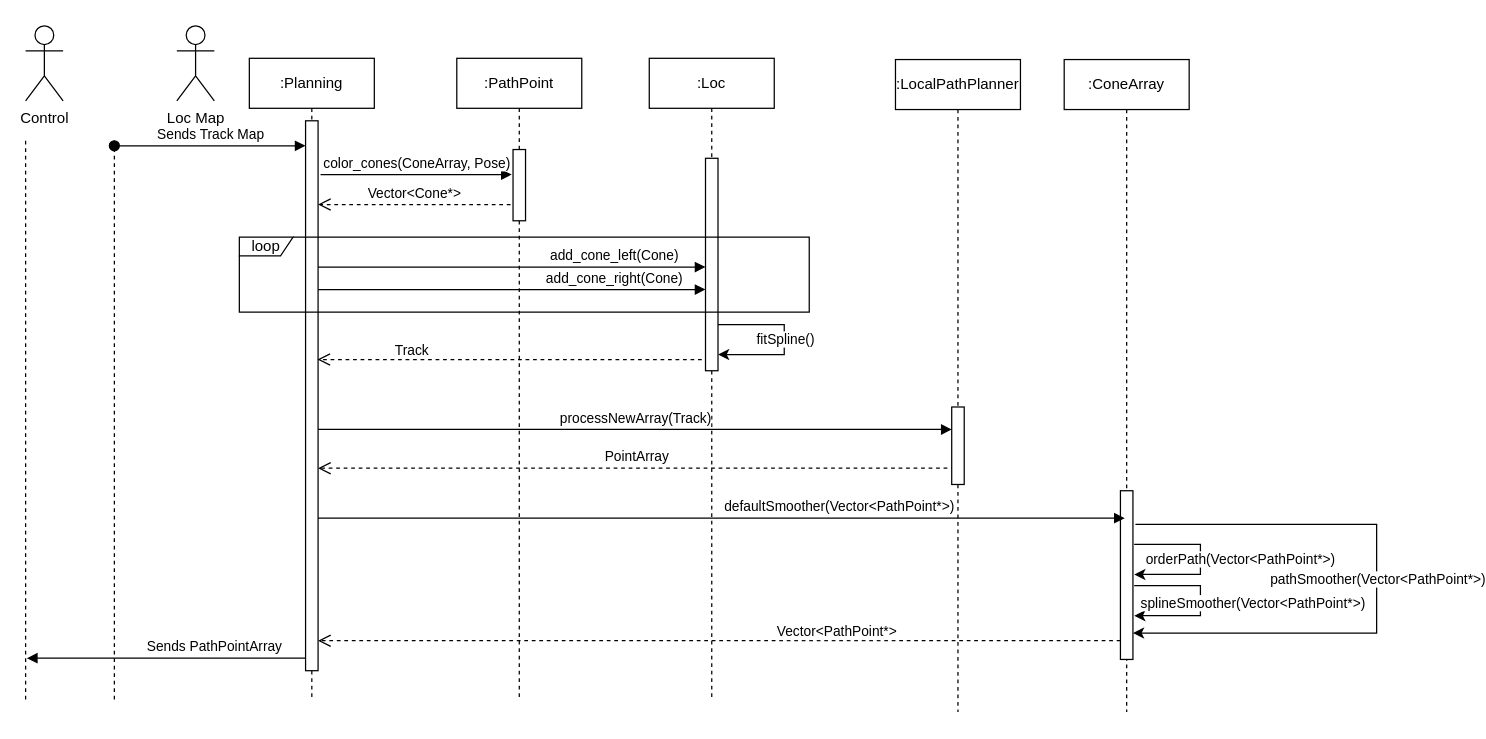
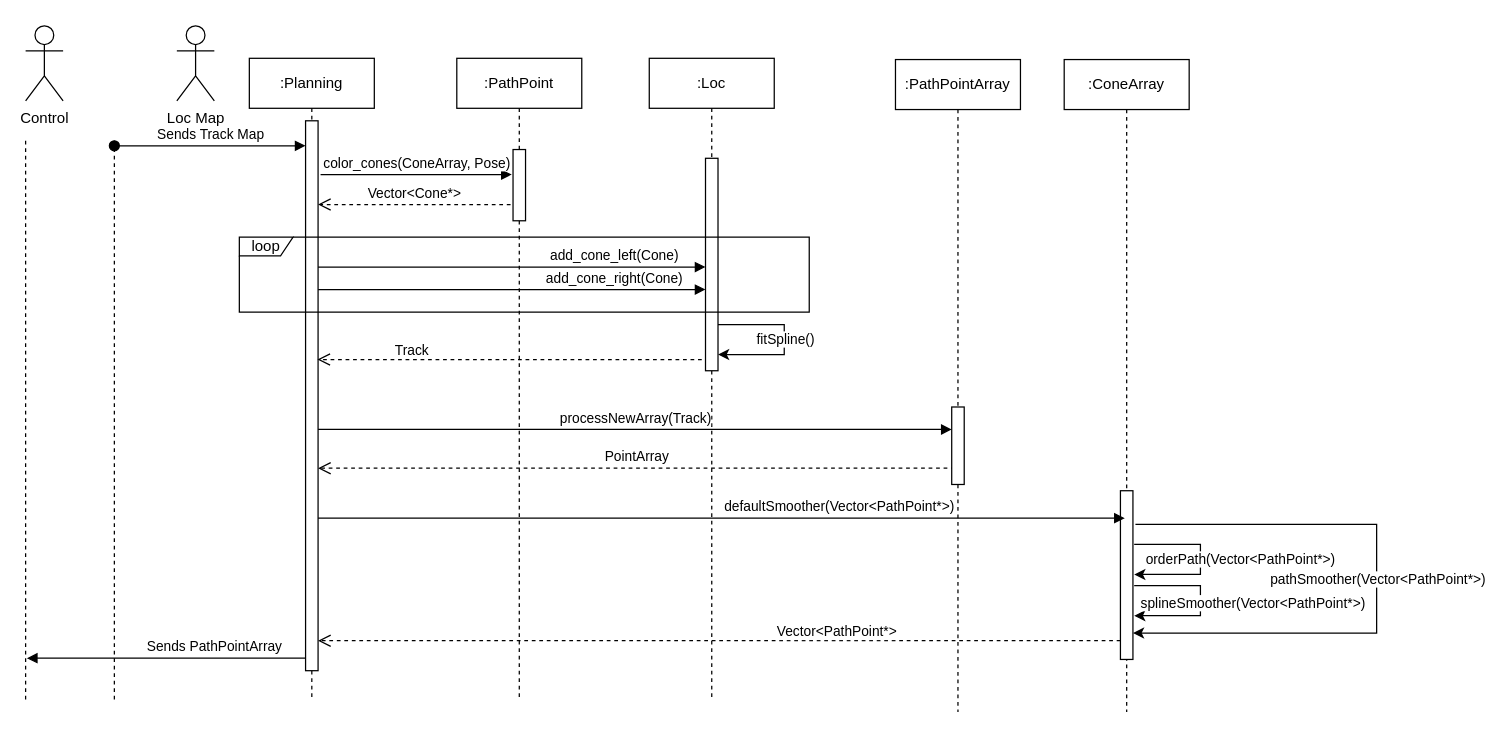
  <mxCell id="0" />
  <mxCell id="1" parent="0" />
  <mxCell id="2" value="add_cone_right(Cone)" style="html=1;verticalAlign=bottom;endArrow=block;edgeStyle=elbowEdgeStyle;elbow=horizontal;curved=0;rounded=0;jumpSize=6;startSize=6;" edge="1" parent="1"><mxGeometry x="0.529" relative="1" as="geometry"><mxPoint x="254" y="231" as="sourcePoint" /><Array as="points"><mxPoint x="461" y="231" /><mxPoint x="339" y="362" /></Array><mxPoint x="564" y="231" as="targetPoint" /><mxPoint as="offset" /></mxGeometry></mxCell>
  <mxCell id="3" value=":Planning" style="shape=umlLifeline;perimeter=lifelinePerimeter;whiteSpace=wrap;html=1;container=0;dropTarget=0;collapsible=0;recursiveResize=0;outlineConnect=0;portConstraint=eastwest;newEdgeStyle={&quot;edgeStyle&quot;:&quot;elbowEdgeStyle&quot;,&quot;elbow&quot;:&quot;vertical&quot;,&quot;curved&quot;:0,&quot;rounded&quot;:0};" vertex="1" parent="1"><mxGeometry x="199" y="46" width="100" height="513" as="geometry" /></mxCell>
  <mxCell id="4" value="" style="html=1;points=[];perimeter=orthogonalPerimeter;outlineConnect=0;targetShapes=umlLifeline;portConstraint=eastwest;newEdgeStyle={&quot;edgeStyle&quot;:&quot;elbowEdgeStyle&quot;,&quot;elbow&quot;:&quot;vertical&quot;,&quot;curved&quot;:0,&quot;rounded&quot;:0};" vertex="1" parent="3"><mxGeometry x="45" y="50" width="10" height="440" as="geometry" /></mxCell>
  <mxCell id="5" value="Sends Track Map" style="html=1;verticalAlign=bottom;startArrow=oval;endArrow=block;startSize=8;edgeStyle=elbowEdgeStyle;elbow=vertical;curved=0;rounded=0;" edge="1" parent="3" target="4"><mxGeometry relative="1" as="geometry"><mxPoint x="-108" y="70" as="sourcePoint" /></mxGeometry></mxCell>
  <mxCell id="6" value=":Loc" style="shape=umlLifeline;perimeter=lifelinePerimeter;whiteSpace=wrap;html=1;container=0;dropTarget=0;collapsible=0;recursiveResize=0;outlineConnect=0;portConstraint=eastwest;newEdgeStyle={&quot;edgeStyle&quot;:&quot;elbowEdgeStyle&quot;,&quot;elbow&quot;:&quot;vertical&quot;,&quot;curved&quot;:0,&quot;rounded&quot;:0};" vertex="1" parent="1"><mxGeometry x="519" y="46" width="100" height="513" as="geometry" /></mxCell>
  <mxCell id="7" value="" style="html=1;points=[];perimeter=orthogonalPerimeter;outlineConnect=0;targetShapes=umlLifeline;portConstraint=eastwest;newEdgeStyle={&quot;edgeStyle&quot;:&quot;elbowEdgeStyle&quot;,&quot;elbow&quot;:&quot;vertical&quot;,&quot;curved&quot;:0,&quot;rounded&quot;:0};" vertex="1" parent="6"><mxGeometry x="45" y="80" width="10" height="170" as="geometry" /></mxCell>
  <mxCell id="8" value="add_cone_left(Cone)" style="html=1;verticalAlign=bottom;endArrow=block;edgeStyle=elbowEdgeStyle;elbow=horizontal;curved=0;rounded=0;jumpSize=6;startSize=6;" edge="1" parent="1" target="7"><mxGeometry x="0.529" relative="1" as="geometry"><mxPoint x="254" y="213" as="sourcePoint" /><Array as="points"><mxPoint x="461" y="213" /><mxPoint x="339" y="344" /></Array><mxPoint x="184.616" y="295.012" as="targetPoint" /><mxPoint as="offset" /></mxGeometry></mxCell>
  <mxCell id="9" value="PointArray" style="html=1;verticalAlign=bottom;endArrow=open;dashed=1;endSize=8;edgeStyle=elbowEdgeStyle;elbow=vertical;curved=0;rounded=0;" edge="1" parent="1"><mxGeometry relative="1" as="geometry"><mxPoint x="254" y="374" as="targetPoint" /><Array as="points"><mxPoint x="431" y="374" /></Array><mxPoint x="763.5" y="374" as="sourcePoint" /></mxGeometry></mxCell>
  <mxCell id="10" value="Track" style="html=1;verticalAlign=bottom;endArrow=open;dashed=1;endSize=8;edgeStyle=elbowEdgeStyle;elbow=vertical;curved=0;rounded=0;" edge="1" parent="1"><mxGeometry x="0.508" y="2" relative="1" as="geometry"><mxPoint x="253.5" y="287" as="targetPoint" /><Array as="points" /><mxPoint x="561" y="287" as="sourcePoint" /><mxPoint as="offset" /></mxGeometry></mxCell>
- <mxCell id="11" value=":LocalPathPlanner" style="shape=umlLifeline;perimeter=lifelinePerimeter;whiteSpace=wrap;html=1;container=0;dropTarget=0;collapsible=0;recursiveResize=0;outlineConnect=0;portConstraint=eastwest;newEdgeStyle={&quot;edgeStyle&quot;:&quot;elbowEdgeStyle&quot;,&quot;elbow&quot;:&quot;vertical&quot;,&quot;curved&quot;:0,&quot;rounded&quot;:0};" vertex="1" parent="1"><mxGeometry x="716" y="47" width="100" height="522" as="geometry" /></mxCell>
+ <mxCell id="11" value=":PathPointArray" style="shape=umlLifeline;perimeter=lifelinePerimeter;whiteSpace=wrap;html=1;container=0;dropTarget=0;collapsible=0;recursiveResize=0;outlineConnect=0;portConstraint=eastwest;newEdgeStyle={&quot;edgeStyle&quot;:&quot;elbowEdgeStyle&quot;,&quot;elbow&quot;:&quot;vertical&quot;,&quot;curved&quot;:0,&quot;rounded&quot;:0};" vertex="1" parent="1"><mxGeometry x="716" y="47" width="100" height="522" as="geometry" /></mxCell>
  <mxCell id="12" value="" style="html=1;points=[];perimeter=orthogonalPerimeter;outlineConnect=0;targetShapes=umlLifeline;portConstraint=eastwest;newEdgeStyle={&quot;edgeStyle&quot;:&quot;elbowEdgeStyle&quot;,&quot;elbow&quot;:&quot;vertical&quot;,&quot;curved&quot;:0,&quot;rounded&quot;:0};" vertex="1" parent="11"><mxGeometry x="45" y="278" width="10" height="62" as="geometry" /></mxCell>
  <mxCell id="13" value="processNewArray(Track)" style="html=1;verticalAlign=bottom;endArrow=block;edgeStyle=elbowEdgeStyle;elbow=vertical;curved=0;rounded=0;" edge="1" parent="1" target="12"><mxGeometry relative="1" as="geometry"><mxPoint x="254" y="343" as="sourcePoint" /><Array as="points" /><mxPoint x="637" y="343" as="targetPoint" /></mxGeometry></mxCell>
  <mxCell id="14" value="Loc Map" style="shape=umlActor;verticalLabelPosition=bottom;verticalAlign=top;html=1;outlineConnect=0;" vertex="1" parent="1"><mxGeometry x="141" y="20" width="30" height="60" as="geometry" /></mxCell>
  <mxCell id="15" value="" style="endArrow=none;dashed=1;html=1;rounded=0;" edge="1" parent="1"><mxGeometry width="50" height="50" relative="1" as="geometry"><mxPoint x="91" y="559" as="sourcePoint" /><mxPoint x="91" y="109" as="targetPoint" /></mxGeometry></mxCell>
  <mxCell id="16" value="loop" style="shape=umlFrame;whiteSpace=wrap;html=1;pointerEvents=0;width=43;height=15;" vertex="1" parent="1"><mxGeometry x="191" y="189" width="456" height="60" as="geometry" /></mxCell>
  <mxCell id="17" value="&amp;nbsp;" style="text;whiteSpace=wrap;html=1;" vertex="1" parent="1"><mxGeometry x="607" y="343" width="40" height="40" as="geometry" /></mxCell>
  <mxCell id="18" style="edgeStyle=elbowEdgeStyle;rounded=0;orthogonalLoop=1;jettySize=auto;html=1;" edge="1" parent="1"><mxGeometry relative="1" as="geometry"><mxPoint x="574" y="259" as="sourcePoint" /><mxPoint x="574" y="283" as="targetPoint" /><Array as="points"><mxPoint x="627" y="269" /></Array></mxGeometry></mxCell>
  <mxCell id="19" value="fitSpline()" style="edgeLabel;html=1;align=center;verticalAlign=middle;resizable=0;points=[];" connectable="0" vertex="1" parent="18"><mxGeometry y="2" relative="1" as="geometry"><mxPoint x="-2" y="-1" as="offset" /></mxGeometry></mxCell>
  <mxCell id="20" value=":PathPoint" style="shape=umlLifeline;perimeter=lifelinePerimeter;whiteSpace=wrap;html=1;container=0;dropTarget=0;collapsible=0;recursiveResize=0;outlineConnect=0;portConstraint=eastwest;newEdgeStyle={&quot;edgeStyle&quot;:&quot;elbowEdgeStyle&quot;,&quot;elbow&quot;:&quot;vertical&quot;,&quot;curved&quot;:0,&quot;rounded&quot;:0};" vertex="1" parent="1"><mxGeometry x="365" y="46" width="100" height="513" as="geometry" /></mxCell>
  <mxCell id="21" value="" style="html=1;points=[];perimeter=orthogonalPerimeter;outlineConnect=0;targetShapes=umlLifeline;portConstraint=eastwest;newEdgeStyle={&quot;edgeStyle&quot;:&quot;elbowEdgeStyle&quot;,&quot;elbow&quot;:&quot;vertical&quot;,&quot;curved&quot;:0,&quot;rounded&quot;:0};" vertex="1" parent="20"><mxGeometry x="45" y="73" width="10" height="57" as="geometry" /></mxCell>
  <mxCell id="22" value="color_cones(ConeArray, Pose)" style="html=1;verticalAlign=bottom;endArrow=block;edgeStyle=elbowEdgeStyle;elbow=vertical;curved=0;rounded=0;" edge="1" parent="1"><mxGeometry relative="1" as="geometry"><mxPoint x="256" y="139" as="sourcePoint" /><Array as="points" /><mxPoint x="409" y="139" as="targetPoint" /></mxGeometry></mxCell>
  <mxCell id="23" value="Vector&amp;lt;Cone*&amp;gt;" style="html=1;verticalAlign=bottom;endArrow=open;dashed=1;endSize=8;edgeStyle=elbowEdgeStyle;elbow=vertical;curved=0;rounded=0;" edge="1" parent="1" target="4"><mxGeometry relative="1" as="geometry"><mxPoint x="261" y="163" as="targetPoint" /><Array as="points" /><mxPoint x="408" y="163" as="sourcePoint" /></mxGeometry></mxCell>
  <mxCell id="24" value=":ConeArray" style="shape=umlLifeline;perimeter=lifelinePerimeter;whiteSpace=wrap;html=1;container=0;dropTarget=0;collapsible=0;recursiveResize=0;outlineConnect=0;portConstraint=eastwest;newEdgeStyle={&quot;edgeStyle&quot;:&quot;elbowEdgeStyle&quot;,&quot;elbow&quot;:&quot;vertical&quot;,&quot;curved&quot;:0,&quot;rounded&quot;:0};" vertex="1" parent="1"><mxGeometry x="851" y="47" width="100" height="522" as="geometry" /></mxCell>
  <mxCell id="25" value="" style="html=1;points=[];perimeter=orthogonalPerimeter;outlineConnect=0;targetShapes=umlLifeline;portConstraint=eastwest;newEdgeStyle={&quot;edgeStyle&quot;:&quot;elbowEdgeStyle&quot;,&quot;elbow&quot;:&quot;vertical&quot;,&quot;curved&quot;:0,&quot;rounded&quot;:0};" vertex="1" parent="24"><mxGeometry x="45" y="345" width="10" height="135" as="geometry" /></mxCell>
  <mxCell id="26" value="defaultSmoother(Vector&amp;lt;PathPoint*&amp;gt;)" style="html=1;verticalAlign=bottom;endArrow=block;edgeStyle=elbowEdgeStyle;elbow=vertical;curved=0;rounded=0;" edge="1" parent="1"><mxGeometry x="0.292" relative="1" as="geometry"><mxPoint x="254" y="414" as="sourcePoint" /><Array as="points" /><mxPoint x="899.5" y="414" as="targetPoint" /><mxPoint as="offset" /></mxGeometry></mxCell>
  <mxCell id="27" style="edgeStyle=elbowEdgeStyle;rounded=0;orthogonalLoop=1;jettySize=auto;html=1;" edge="1" parent="1"><mxGeometry relative="1" as="geometry"><mxPoint x="907" y="435" as="sourcePoint" /><mxPoint x="907" y="459" as="targetPoint" /><Array as="points"><mxPoint x="960" y="445" /></Array></mxGeometry></mxCell>
  <mxCell id="28" value="orderPath(Vector&amp;lt;PathPoint*&amp;gt;)" style="edgeLabel;html=1;align=center;verticalAlign=middle;resizable=0;points=[];" connectable="0" vertex="1" parent="27"><mxGeometry y="2" relative="1" as="geometry"><mxPoint x="29" y="-1" as="offset" /></mxGeometry></mxCell>
  <mxCell id="29" style="edgeStyle=elbowEdgeStyle;rounded=0;orthogonalLoop=1;jettySize=auto;html=1;" edge="1" parent="1"><mxGeometry relative="1" as="geometry"><mxPoint x="907" y="468" as="sourcePoint" /><mxPoint x="907" y="492" as="targetPoint" /><Array as="points"><mxPoint x="960" y="478" /></Array></mxGeometry></mxCell>
  <mxCell id="30" value="splineSmoother(Vector&amp;lt;PathPoint*&amp;gt;)" style="edgeLabel;html=1;align=center;verticalAlign=middle;resizable=0;points=[];" connectable="0" vertex="1" parent="29"><mxGeometry y="2" relative="1" as="geometry"><mxPoint x="39" y="1" as="offset" /></mxGeometry></mxCell>
  <mxCell id="31" style="edgeStyle=elbowEdgeStyle;rounded=0;orthogonalLoop=1;jettySize=auto;html=1;entryX=0.55;entryY=0.879;entryDx=0;entryDy=0;entryPerimeter=0;" edge="1" parent="1" target="24"><mxGeometry relative="1" as="geometry"><mxPoint x="908" y="419" as="sourcePoint" /><mxPoint x="908" y="443" as="targetPoint" /><Array as="points"><mxPoint x="1101" y="459" /></Array></mxGeometry></mxCell>
  <mxCell id="32" value="pathSmoother(Vector&amp;lt;PathPoint*&amp;gt;)" style="edgeLabel;html=1;align=center;verticalAlign=middle;resizable=0;points=[];" connectable="0" vertex="1" parent="31"><mxGeometry y="2" relative="1" as="geometry"><mxPoint x="-2" y="-1" as="offset" /></mxGeometry></mxCell>
  <mxCell id="33" value="Vector&amp;lt;PathPoint*&amp;gt;" style="html=1;verticalAlign=bottom;endArrow=open;dashed=1;endSize=8;edgeStyle=elbowEdgeStyle;elbow=vertical;curved=0;rounded=0;" edge="1" parent="1" target="4"><mxGeometry x="-0.29" y="2" relative="1" as="geometry"><mxPoint x="261" y="512" as="targetPoint" /><Array as="points"><mxPoint x="426" y="512" /></Array><mxPoint x="896" y="512" as="sourcePoint" /><mxPoint x="1" as="offset" /></mxGeometry></mxCell>
  <mxCell id="34" value="Control" style="shape=umlActor;verticalLabelPosition=bottom;verticalAlign=top;html=1;outlineConnect=0;" vertex="1" parent="1"><mxGeometry x="20" y="20" width="30" height="60" as="geometry" /></mxCell>
  <mxCell id="35" value="" style="endArrow=none;dashed=1;html=1;rounded=0;" edge="1" parent="1"><mxGeometry width="50" height="50" relative="1" as="geometry"><mxPoint x="20" y="559" as="sourcePoint" /><mxPoint x="20" y="109" as="targetPoint" /></mxGeometry></mxCell>
  <mxCell id="36" value="Sends PathPointArray" style="html=1;verticalAlign=bottom;startArrow=none;endArrow=block;startSize=8;edgeStyle=elbowEdgeStyle;elbow=vertical;curved=0;rounded=0;startFill=0;" edge="1" parent="1"><mxGeometry x="-0.345" relative="1" as="geometry"><mxPoint x="244" y="526" as="sourcePoint" /><mxPoint x="21" y="526" as="targetPoint" /><mxPoint as="offset" /></mxGeometry></mxCell>
